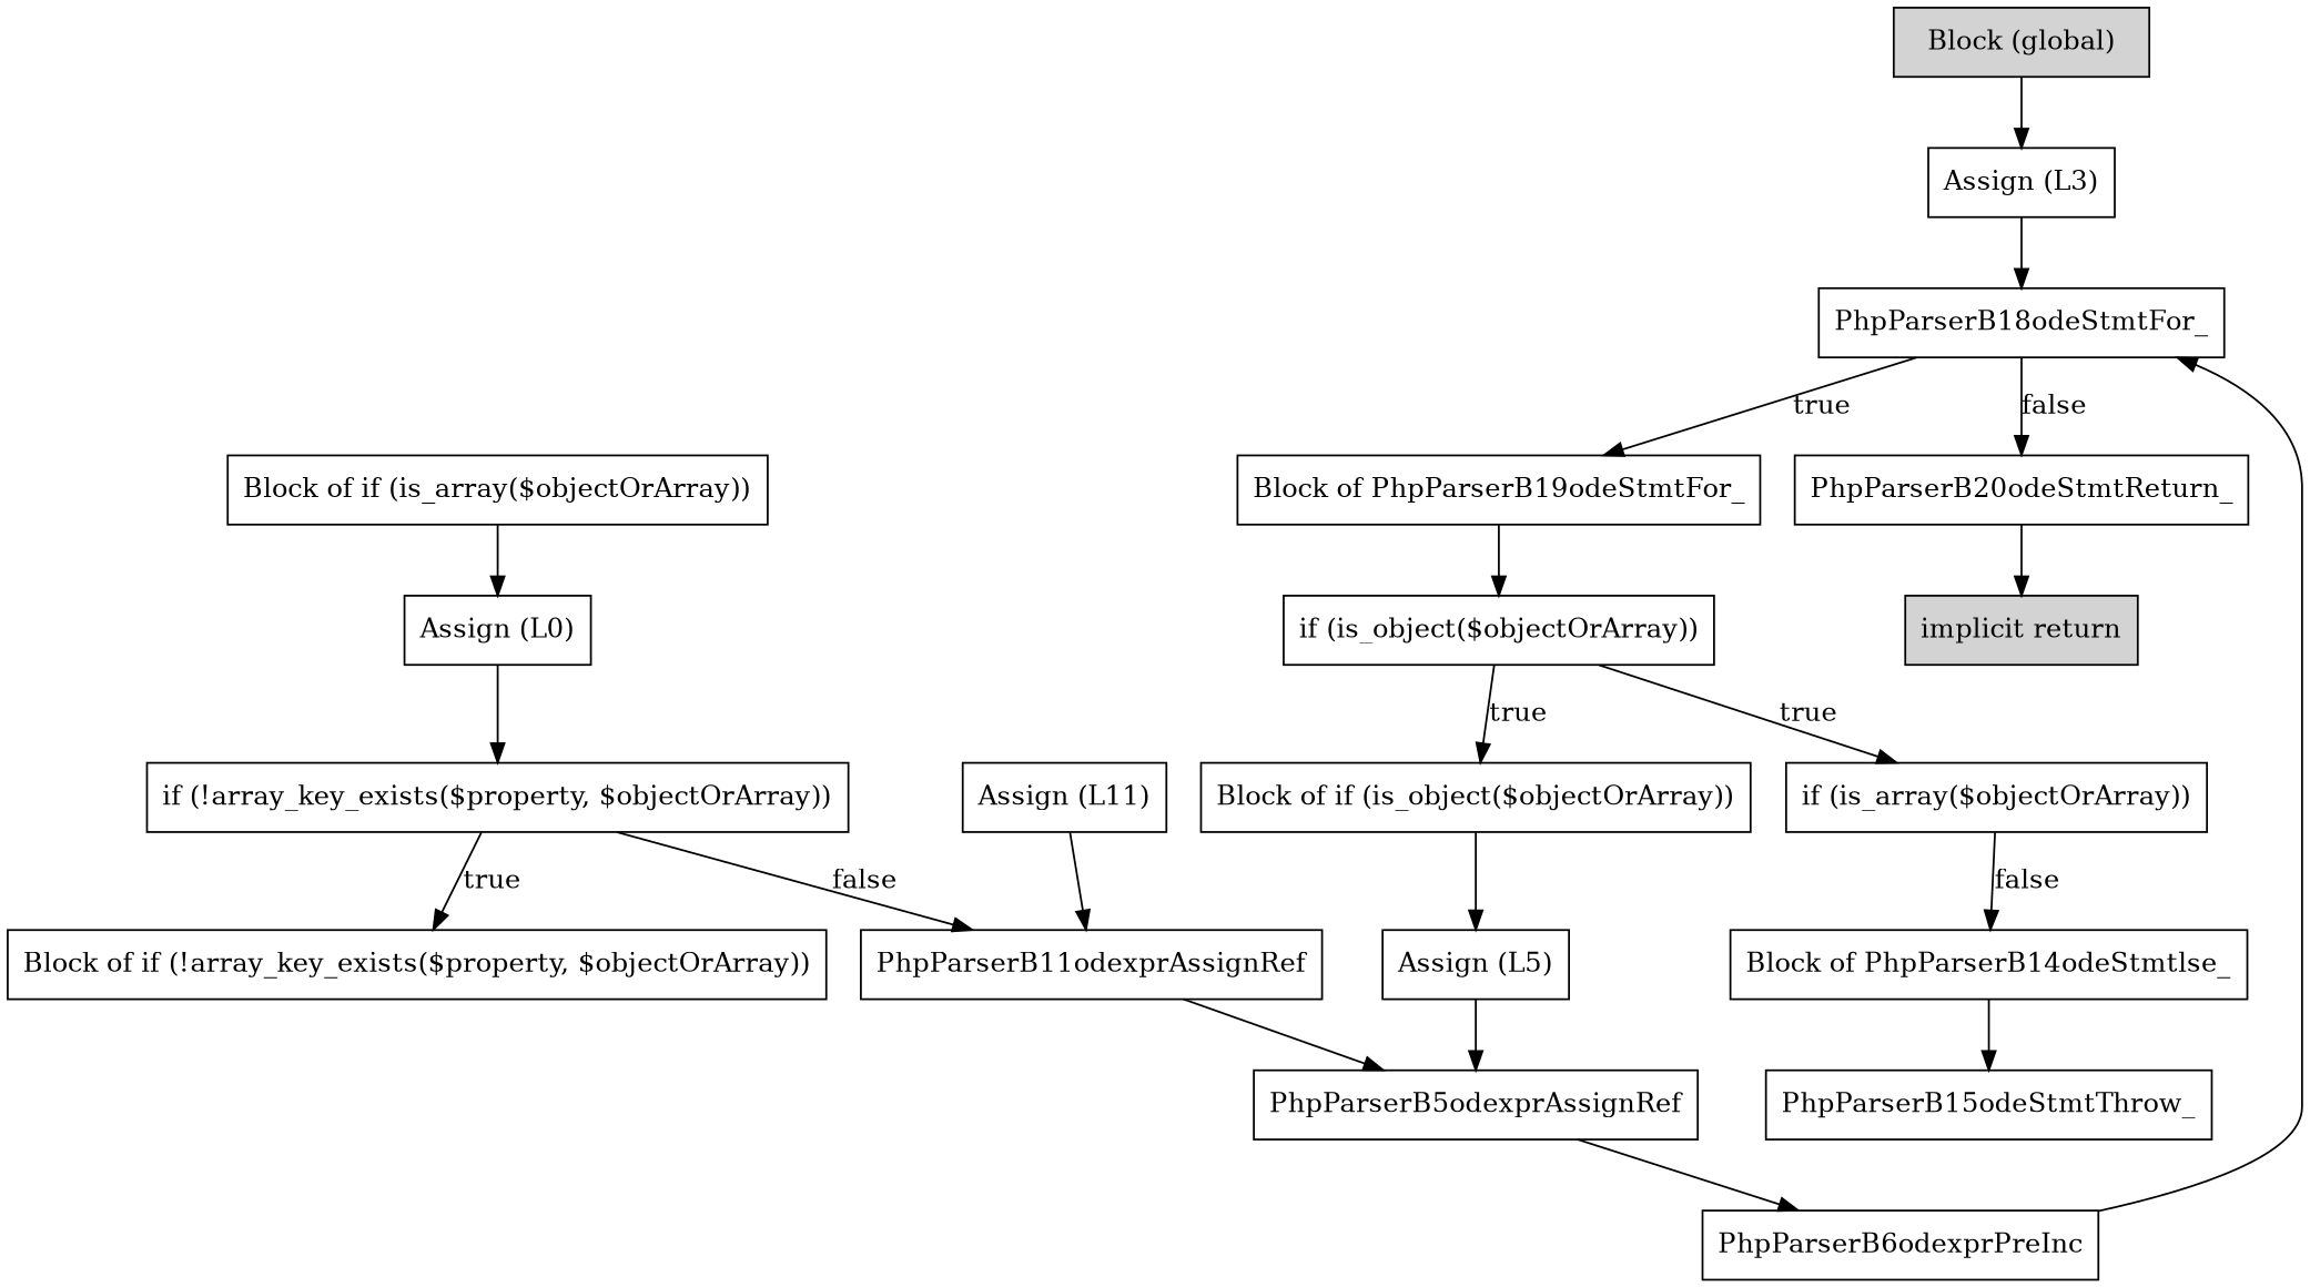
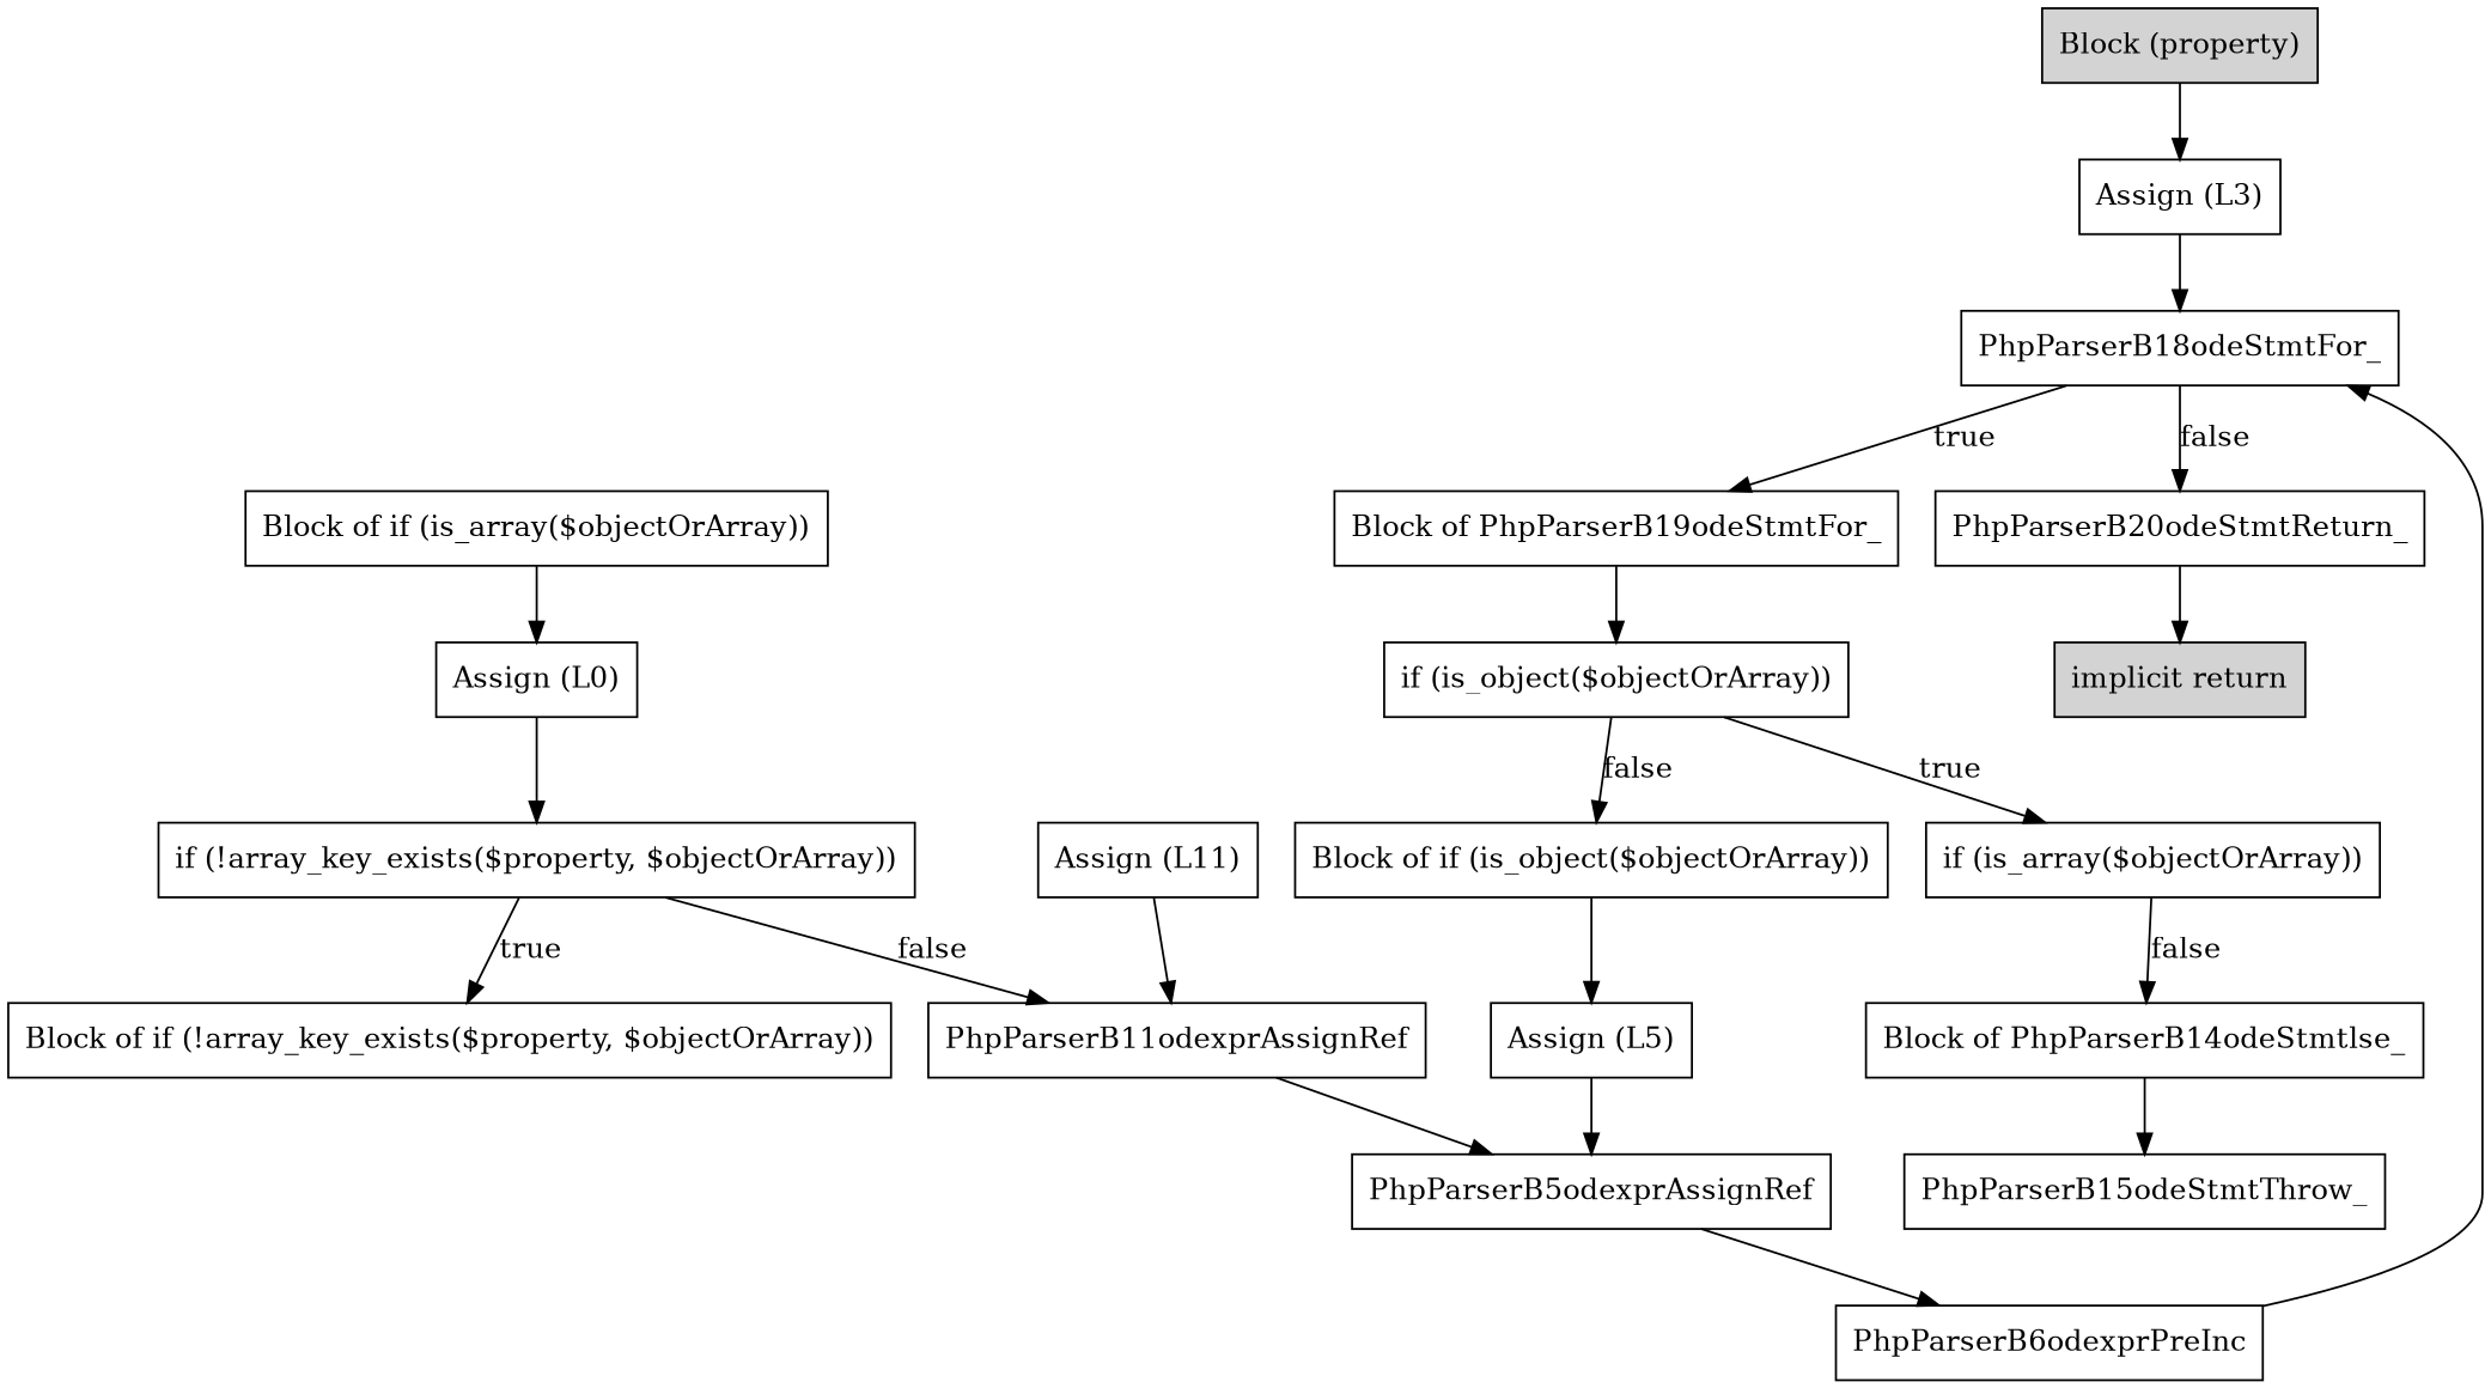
  digraph {
    node [shape=box]
    n1 [label="implicit return" style=filled]
-   n2 [label="Block (global)" style=filled]
+   n2 [label="Block (property)" style=filled]
    n3 [label="Assign (L3)"]
    B18 [label="PhpParser\Node\Stmt\For_"]
    B19 [label="Block of PhpParser\Node\Stmt\For_"]
    B20 [label="PhpParser\Node\Stmt\Return_"]
    n7 [label="Assign (L5)"]
    B5 [label="PhpParser\Node\Expr\AssignRef"]
    B6 [label="PhpParser\Node\Expr\PreInc"]
    n10 [label="Block of if (is_object($objectOrArray))"]
    n11 [label="Assign (L0)"]
    n12 [label="if (!array_key_exists($property, $objectOrArray))"]
    n13 [label="Block of if (!array_key_exists($property, $objectOrArray))"]
    B11 [label="PhpParser\Node\Expr\AssignRef"]
    n15 [label="Assign (L11)"]
    n16 [label="Block of if (is_array($objectOrArray))"]
    B14 [label="Block of PhpParser\Node\Stmt\Else_"]
    B15 [label="PhpParser\Node\Stmt\Throw_"]
    n19 [label="if (is_object($objectOrArray))"]
    n20 [label="if (is_array($objectOrArray))"]
    n2 -> n3
    n3 -> B18
    B18 -> B19 [label=true]
    B18 -> B20 [label=false]
    B19 -> n19
    B20 -> n1
    n7 -> B5
    B5 -> B6
    B6 -> B18
    n10 -> n7
    n11 -> n12
    n12 -> n13 [label=true]
    n12 -> B11 [label=false]
    B11 -> B5
    n15 -> B11
    n16 -> n11
    B14 -> B15
-   n19 -> n10 [label=true]
+   n19 -> n10 [label=false]
    n19 -> n20 [label=true]
    n20 -> B14 [label=false]
  }
